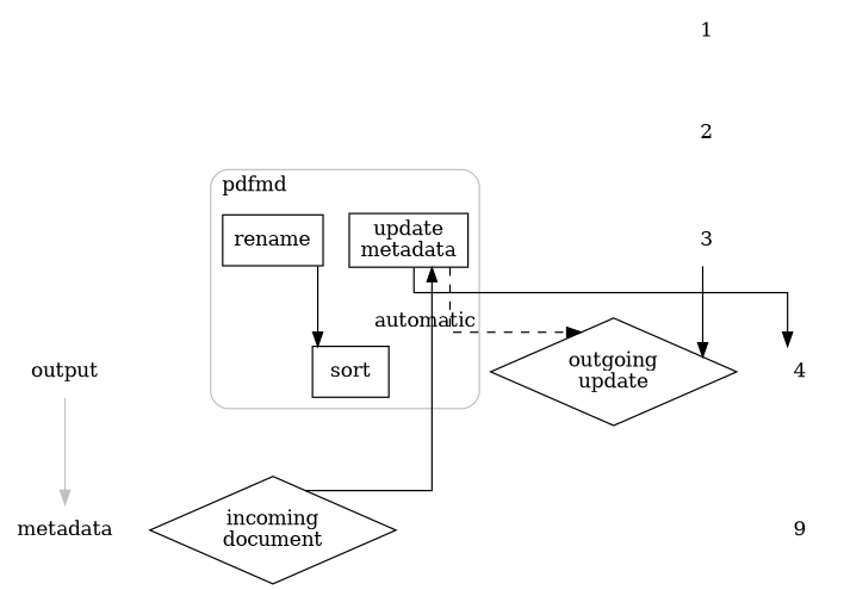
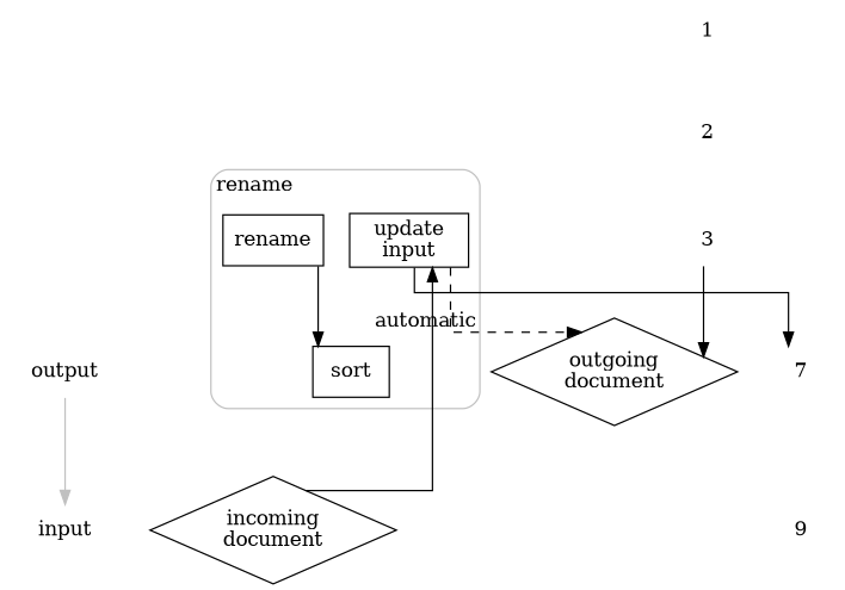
  digraph {
    rankdir=TB
    splines=ortho
    node [shape=none]
-   n1 [label=metadata]
+   n1 [label=input]
    n2 [label="incoming\ndocument" shape=diamond]
    n3 [label=output]
-   n4 [label="outgoing\nupdate" shape=diamond]
-   n5 [label="update\nmetadata" shape=box]
+   n4 [label="outgoing\ndocument" shape=diamond]
+   n5 [label="update\ninput" shape=box]
    rename [shape=box]
    sort [shape=box]
-   4
+   4 [label=7]
    1
    2
    3
    n12 [label=9]
    subgraph sub_1 {
      rank=same
      n1
      n2
    }
    subgraph sub_2 {
      rank=same
      n3
      n4
    }
    subgraph cluster_3 {
      color=gray
-     label=pdfmd
+     label=rename
      labeljust=l
      style=rounded
      n5
      rename
      sort
    }
    n2 -> n5
    n3 -> n1 [color=gray]
    n5 -> n4 [style=dashed xlabel=automatic]
    n5 -> 4
    rename -> sort
    4 -> n12 [style=invis]
    1 -> 2 [style=invis]
    2 -> 3 [style=invis]
    3 -> n4
    3 -> 4 [style=invis]
  }
